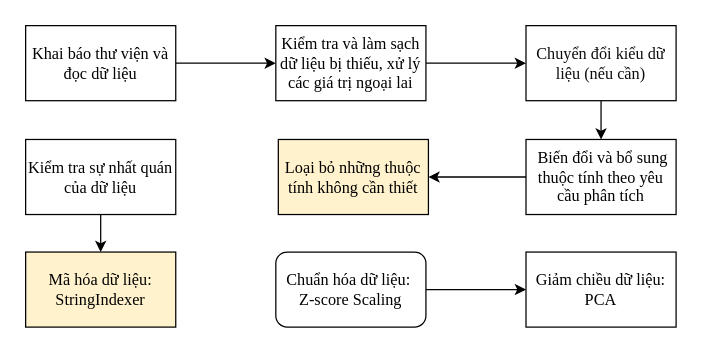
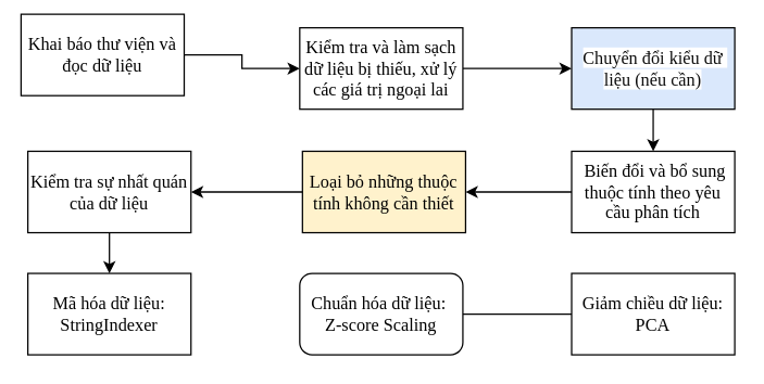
  <mxCell id="0" />
  <mxCell id="1" parent="0" />
  <mxCell id="2" value="" style="edgeStyle=orthogonalEdgeStyle;rounded=0;orthogonalLoop=1;jettySize=auto;html=1;fontFamily=Times New Roman;fontSize=13;" edge="1" parent="1" source="3" target="5"><mxGeometry relative="1" as="geometry" /></mxCell>
- <mxCell id="3" value="Khai báo thư viện và đọc dữ liệu" style="rounded=0;whiteSpace=wrap;html=1;fillColor=default;fontFamily=Times New Roman;fontSize=13;" vertex="1" parent="1"><mxGeometry x="20" y="20" width="120" height="60" as="geometry" /></mxCell>
+ <mxCell id="3" value="Khai báo thư viện và đọc dữ liệu" style="rounded=0;whiteSpace=wrap;html=1;fillColor=default;fontFamily=Times New Roman;fontSize=13;" vertex="1" parent="1"><mxGeometry x="15" y="10" width="120" height="60" as="geometry" /></mxCell>
  <mxCell id="4" value="" style="edgeStyle=orthogonalEdgeStyle;rounded=0;orthogonalLoop=1;jettySize=auto;html=1;fontFamily=Times New Roman;fontSize=13;" edge="1" parent="1" source="5" target="7"><mxGeometry relative="1" as="geometry" /></mxCell>
  <mxCell id="5" value="Kiểm tra và làm sạch dữ liệu bị thiếu, xử lý các giá trị ngoại lai" style="whiteSpace=wrap;html=1;rounded=0;fontFamily=Times New Roman;fontSize=13;" vertex="1" parent="1"><mxGeometry x="220" y="20" width="120" height="60" as="geometry" /></mxCell>
  <mxCell id="6" value="" style="edgeStyle=orthogonalEdgeStyle;rounded=0;orthogonalLoop=1;jettySize=auto;html=1;fontFamily=Times New Roman;fontSize=13;" edge="1" parent="1" source="7" target="9"><mxGeometry relative="1" as="geometry" /></mxCell>
- <mxCell id="7" value="&lt;span style=&quot;color: rgb(13, 13, 13); text-align: start; white-space-collapse: preserve; background-color: rgb(255, 255, 255); font-size: 13px;&quot;&gt;&lt;font class=&quot;custom-cursor-default-hover&quot; style=&quot;font-size: 13px;&quot;&gt;Chuyển đổi kiểu dữ liệu (nếu cần)&lt;/font&gt;&lt;/span&gt;" style="whiteSpace=wrap;html=1;rounded=0;fontFamily=Times New Roman;fontSize=13;" vertex="1" parent="1"><mxGeometry x="420" y="20" width="120" height="60" as="geometry" /></mxCell>
+ <mxCell id="7" value="&lt;span style=&quot;color: rgb(13, 13, 13); text-align: start; white-space-collapse: preserve; background-color: rgb(255, 255, 255); font-size: 13px;&quot;&gt;&lt;font class=&quot;custom-cursor-default-hover&quot; style=&quot;font-size: 13px;&quot;&gt;Chuyển đổi kiểu dữ liệu (nếu cần)&lt;/font&gt;&lt;/span&gt;" style="whiteSpace=wrap;html=1;rounded=0;fontFamily=Times New Roman;fontSize=13;fillColor=#dae8fc;" vertex="1" parent="1"><mxGeometry x="420" y="20" width="120" height="60" as="geometry" /></mxCell>
  <mxCell id="8" value="" style="edgeStyle=orthogonalEdgeStyle;rounded=0;orthogonalLoop=1;jettySize=auto;html=1;fontFamily=Times New Roman;fontSize=13;" edge="1" parent="1" source="9" target="11"><mxGeometry relative="1" as="geometry" /></mxCell>
  <mxCell id="9" value="&amp;nbsp;Biến đổi và bổ sung thuộc tính theo yêu cầu phân tích" style="whiteSpace=wrap;html=1;rounded=0;fontFamily=Times New Roman;fontSize=13;" vertex="1" parent="1"><mxGeometry x="420" y="111" width="120" height="60" as="geometry" /></mxCell>
+ <mxCell id="10" value="" style="edgeStyle=orthogonalEdgeStyle;rounded=0;orthogonalLoop=1;jettySize=auto;html=1;fontFamily=Times New Roman;fontSize=13;" edge="1" parent="1" source="11" target="13"><mxGeometry relative="1" as="geometry" /></mxCell>
  <mxCell id="11" value="Loại bỏ những thuộc tính không cần thiết" style="whiteSpace=wrap;html=1;rounded=0;fontFamily=Times New Roman;fontSize=13;fillColor=#fff2cc;" vertex="1" parent="1"><mxGeometry x="222" y="111" width="120" height="60" as="geometry" /></mxCell>
  <mxCell id="12" value="" style="edgeStyle=orthogonalEdgeStyle;rounded=0;orthogonalLoop=1;jettySize=auto;html=1;fontFamily=Times New Roman;fontSize=13;" edge="1" parent="1" source="13" target="14"><mxGeometry relative="1" as="geometry" /></mxCell>
  <mxCell id="13" value="Kiểm tra sự nhất quán của dữ liệu" style="whiteSpace=wrap;html=1;rounded=0;fontFamily=Times New Roman;fontSize=13;" vertex="1" parent="1"><mxGeometry x="20" y="111" width="120" height="60" as="geometry" /></mxCell>
- <mxCell id="14" value="Mã hóa dữ liệu: StringIndexer" style="whiteSpace=wrap;html=1;rounded=0;fontFamily=Times New Roman;fontSize=13;fillColor=#fff2cc;" vertex="1" parent="1"><mxGeometry x="20" y="201" width="120" height="60" as="geometry" /></mxCell>
- <mxCell id="15" value="" style="edgeStyle=orthogonalEdgeStyle;rounded=0;orthogonalLoop=1;jettySize=auto;html=1;fontFamily=Times New Roman;fontSize=13;" edge="1" parent="1" source="16" target="17"><mxGeometry relative="1" as="geometry" /></mxCell>
+ <mxCell id="14" value="Mã hóa dữ liệu: StringIndexer" style="whiteSpace=wrap;html=1;rounded=0;fontFamily=Times New Roman;fontSize=13;" vertex="1" parent="1"><mxGeometry x="20" y="201" width="120" height="60" as="geometry" /></mxCell>
+ <mxCell id="15" value="" style="edgeStyle=orthogonalEdgeStyle;rounded=0;orthogonalLoop=1;jettySize=auto;html=1;fontFamily=Times New Roman;fontSize=13;endArrow=none;" edge="1" parent="1" source="16" target="17"><mxGeometry relative="1" as="geometry" /></mxCell>
  <mxCell id="16" value="Chuẩn hóa dữ liệu:&amp;nbsp;&lt;div style=&quot;font-size: 13px;&quot;&gt;Z-score&amp;nbsp;&lt;span class=&quot;custom-cursor-default-hover&quot; style=&quot;background-color: initial; font-size: 13px;&quot;&gt;Scaling&lt;/span&gt;&lt;/div&gt;" style="whiteSpace=wrap;html=1;fontFamily=Times New Roman;fontSize=13;rounded=1;" vertex="1" parent="1"><mxGeometry x="220" y="201" width="120" height="60" as="geometry" /></mxCell>
  <mxCell id="17" value="Giảm chiều dữ liệu: PCA" style="whiteSpace=wrap;html=1;rounded=0;fontFamily=Times New Roman;fontSize=13;" vertex="1" parent="1"><mxGeometry x="420" y="201" width="120" height="60" as="geometry" /></mxCell>
